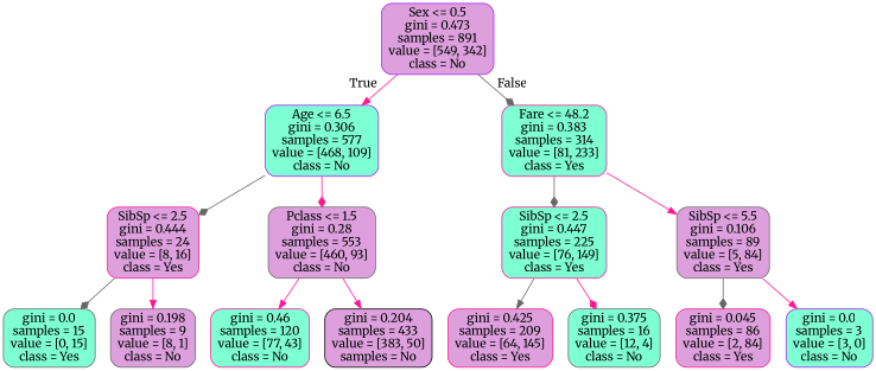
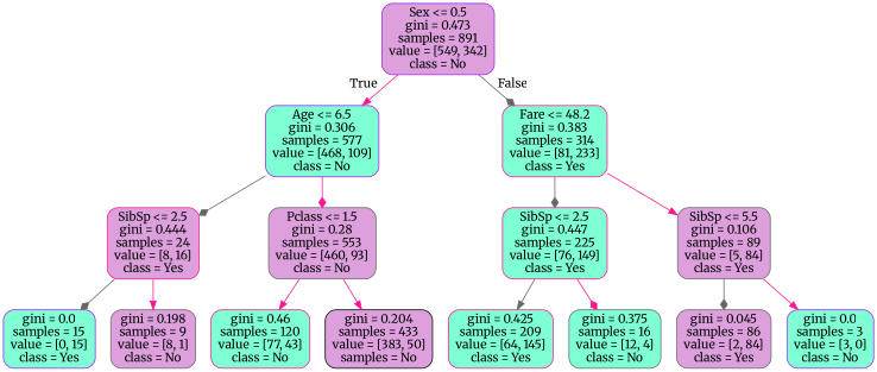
  digraph {
    fontname=Merriweather
    node [color=deeppink fillcolor=aquamarine fontname=Merriweather shape=box style="filled, rounded"]
    edge [arrowhead=normal color=deeppink fontname=Merriweather]
    n1 [color=purple fillcolor=plum label="Sex <= 0.5\ngini = 0.473\nsamples = 891\nvalue = [549, 342]\nclass = No"]
    n2 [color=purple label="Age <= 6.5\ngini = 0.306\nsamples = 577\nvalue = [468, 109]\nclass = No"]
    n3 [label="Fare <= 48.2\ngini = 0.383\nsamples = 314\nvalue = [81, 233]\nclass = Yes"]
    n4 [fillcolor=plum label="SibSp <= 2.5\ngini = 0.444\nsamples = 24\nvalue = [8, 16]\nclass = Yes"]
    n5 [color=gray40 fillcolor=plum label="Pclass <= 1.5\ngini = 0.28\nsamples = 553\nvalue = [460, 93]\nclass = No"]
    n6 [label="SibSp <= 2.5\ngini = 0.447\nsamples = 225\nvalue = [76, 149]\nclass = Yes"]
    n7 [color=gray40 fillcolor=plum label="SibSp <= 5.5\ngini = 0.106\nsamples = 89\nvalue = [5, 84]\nclass = Yes"]
-   n8 [color=gray40 label="gini = 0.0\nsamples = 15\nvalue = [0, 15]\nclass = Yes"]
+   n8 [color=purple label="gini = 0.0\nsamples = 15\nvalue = [0, 15]\nclass = Yes"]
    n9 [color=gray40 fillcolor=plum label="gini = 0.198\nsamples = 9\nvalue = [8, 1]\nclass = No"]
    n10 [label="gini = 0.46\nsamples = 120\nvalue = [77, 43]\nclass = No"]
    n11 [color=black fillcolor=plum label="gini = 0.204\nsamples = 433\nvalue = [383, 50]\nsamples = No"]
-   n12 [fillcolor=plum label="gini = 0.425\nsamples = 209\nvalue = [64, 145]\nclass = Yes"]
+   n12 [label="gini = 0.425\nsamples = 209\nvalue = [64, 145]\nclass = Yes"]
    n13 [color=gray40 label="gini = 0.375\nsamples = 16\nvalue = [12, 4]\nclass = No"]
-   n14 [fillcolor=plum label="gini = 0.045\nsamples = 86\nvalue = [2, 84]\nclass = Yes"]
+   n14 [color=gray40 fillcolor=plum label="gini = 0.045\nsamples = 86\nvalue = [2, 84]\nclass = Yes"]
    n15 [color=purple label="gini = 0.0\nsamples = 3\nvalue = [3, 0]\nclass = No"]
    n1 -> n2 [headlabel=True labelangle=45 labeldistance=2.5]
    n1 -> n3 [arrowhead=diamond color=gray40 headlabel=False labelangle=-45 labeldistance=2.5]
    n2 -> n4 [arrowhead=diamond color=gray40]
    n2 -> n5 [arrowhead=diamond]
    n3 -> n6 [arrowhead=diamond color=gray40]
    n3 -> n7
    n4 -> n8 [arrowhead=diamond color=gray40]
    n4 -> n9
    n5 -> n10
    n5 -> n11
    n6 -> n12 [color=gray40]
    n6 -> n13 [arrowhead=diamond]
    n7 -> n14 [arrowhead=diamond color=gray40]
    n7 -> n15
  }
